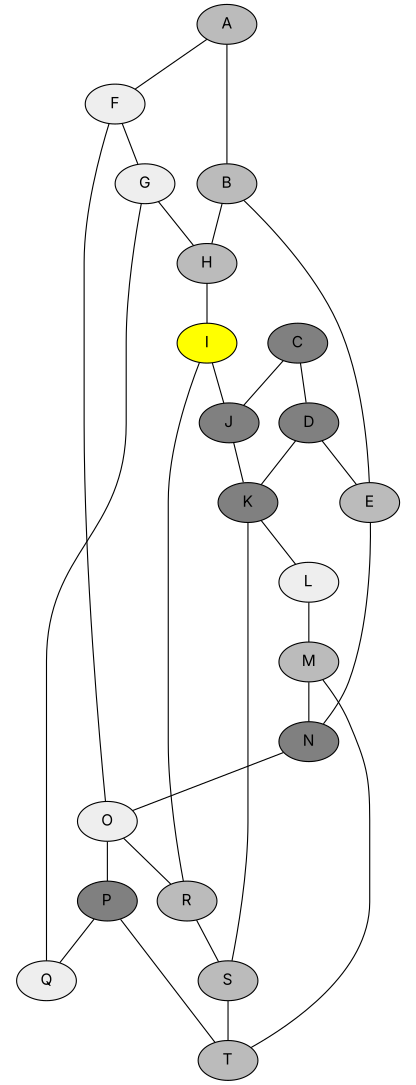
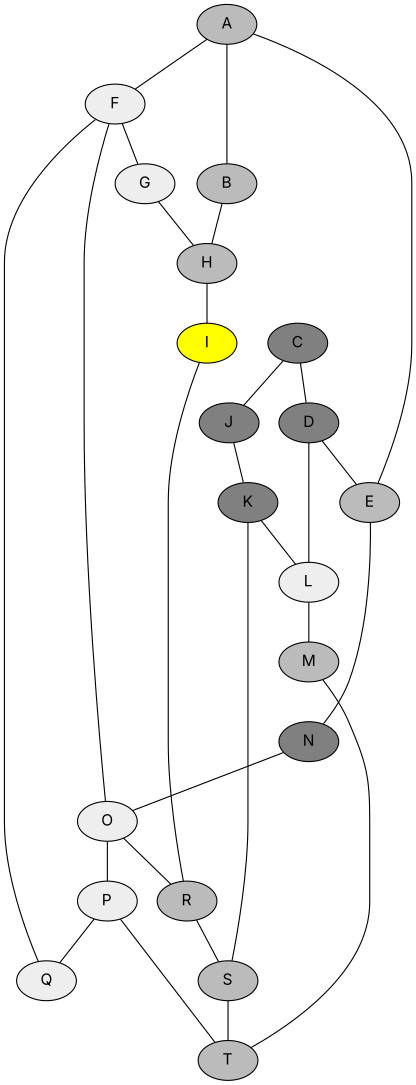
  graph {
    fontname=Inter
    node [fillcolor="#BBBBBBff" fontname=Inter style=filled]
    edge [fontname=Inter]
    A
    B
    E
    F [fillcolor="#EEEEEEff"]
    H
    N [fillcolor="#808080ff"]
    G [fillcolor="#EEEEEEff"]
    O [fillcolor="#EEEEEEff"]
    C [fillcolor="#808080ff"]
    D [fillcolor="#808080ff"]
    J [fillcolor="#808080ff"]
    I [fillcolor=yellow]
    Q [fillcolor="#EEEEEEff"]
-   P [fillcolor="#808080ff"]
+   P [fillcolor="#EEEEEEff"]
    R
    L [fillcolor="#EEEEEEff"]
    K [fillcolor="#808080ff"]
    M
    S
    T
    A -- B
-   B -- E
+   A -- E
    A -- F
    B -- H
    E -- N
    F -- G
    F -- O
    H -- I
    N -- O
    G -- H
-   G -- Q
+   F -- Q
    O -- P
    O -- R
    C -- D
    C -- J
    D -- E
-   D -- K
+   D -- L
    J -- K
-   I -- J
    I -- R
    P -- Q
    P -- T
    R -- S
    L -- M
    K -- L
    K -- S
-   M -- N
    M -- T
    S -- T
  }
